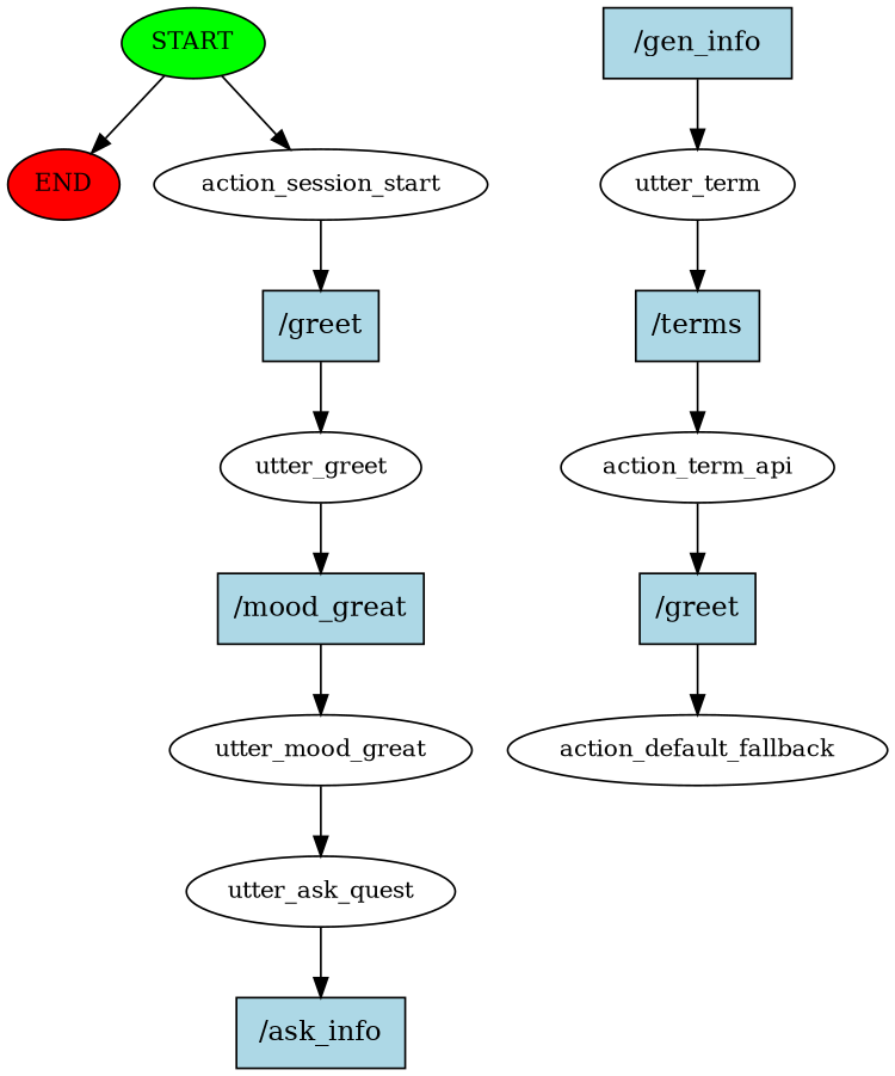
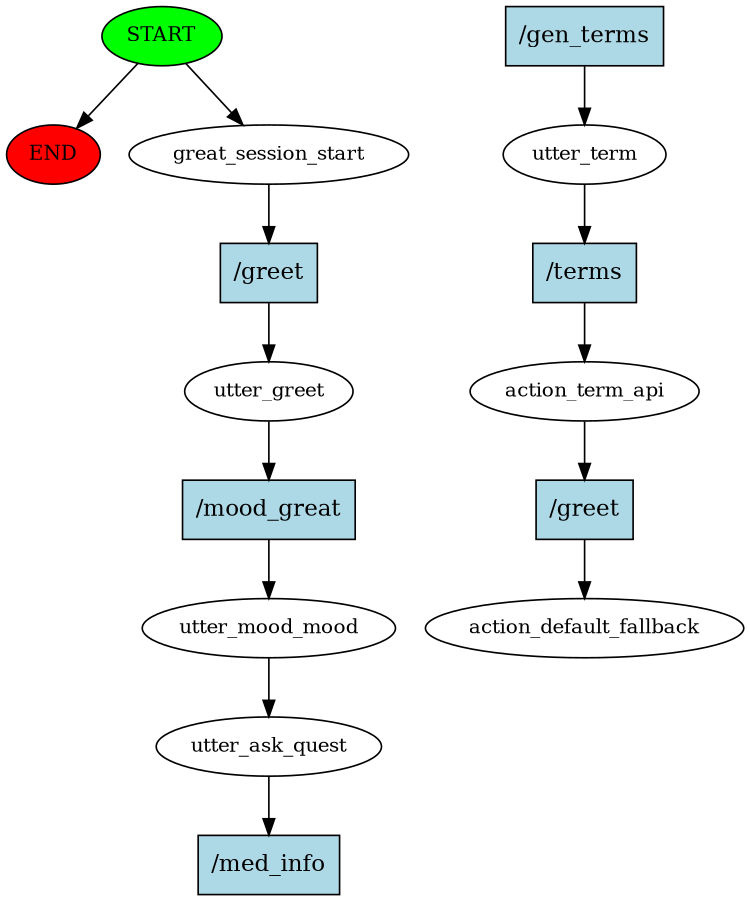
  digraph {
    node [fontsize=12 style=filled]
    n1 [fillcolor=green label=START]
    n2 [fillcolor=red label=END]
-   n3 [label=action_session_start style=""]
+   n3 [label=great_session_start style=""]
    n4 [fillcolor=lightblue label="/greet" shape=rect fontsize=""]
    n5 [label=utter_greet style=""]
    n6 [fillcolor=lightblue label="/mood_great" shape=rect fontsize=""]
-   n7 [label=utter_mood_great style=""]
+   n7 [label=utter_mood_mood style=""]
    n8 [label=utter_ask_quest style=""]
-   n9 [fillcolor=lightblue label="/ask_info" shape=rect fontsize=""]
-   n10 [fillcolor=lightblue label="/gen_info" shape=rect fontsize=""]
+   n9 [fillcolor=lightblue label="/med_info" shape=rect fontsize=""]
+   n10 [fillcolor=lightblue label="/gen_terms" shape=rect fontsize=""]
    n11 [label=utter_term style=""]
    n12 [fillcolor=lightblue label="/terms" shape=rect fontsize=""]
    n13 [label=action_term_api style=""]
    n14 [fillcolor=lightblue label="/greet" shape=rect fontsize=""]
    n15 [label=action_default_fallback style=""]
    n1 -> n2
    n1 -> n3
    n3 -> n4
    n4 -> n5
    n5 -> n6
    n6 -> n7
    n7 -> n8
    n8 -> n9
    n10 -> n11
    n11 -> n12
    n12 -> n13
    n13 -> n14
    n14 -> n15
  }
